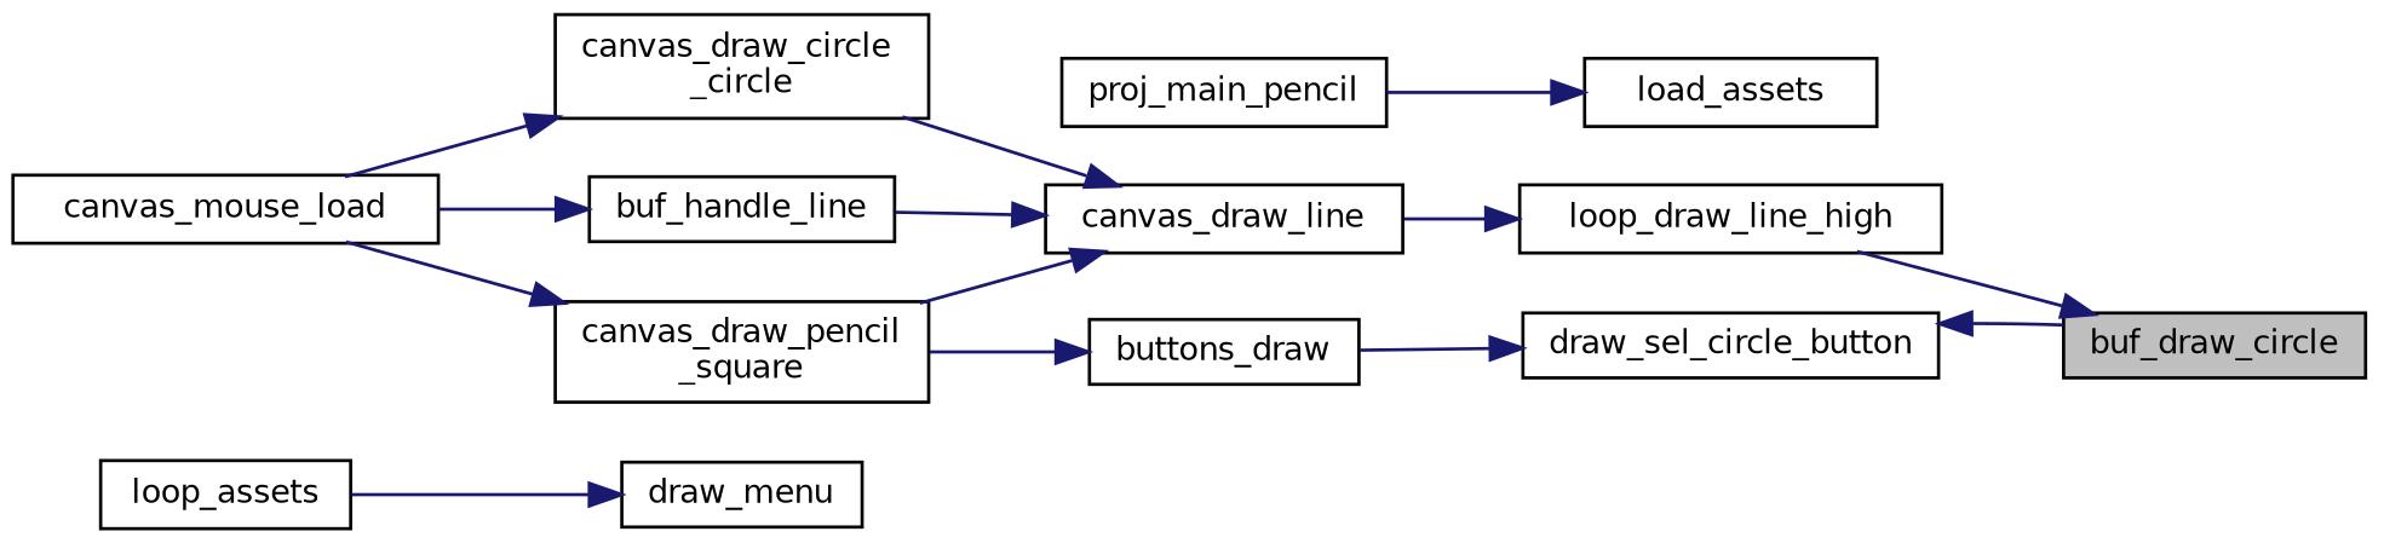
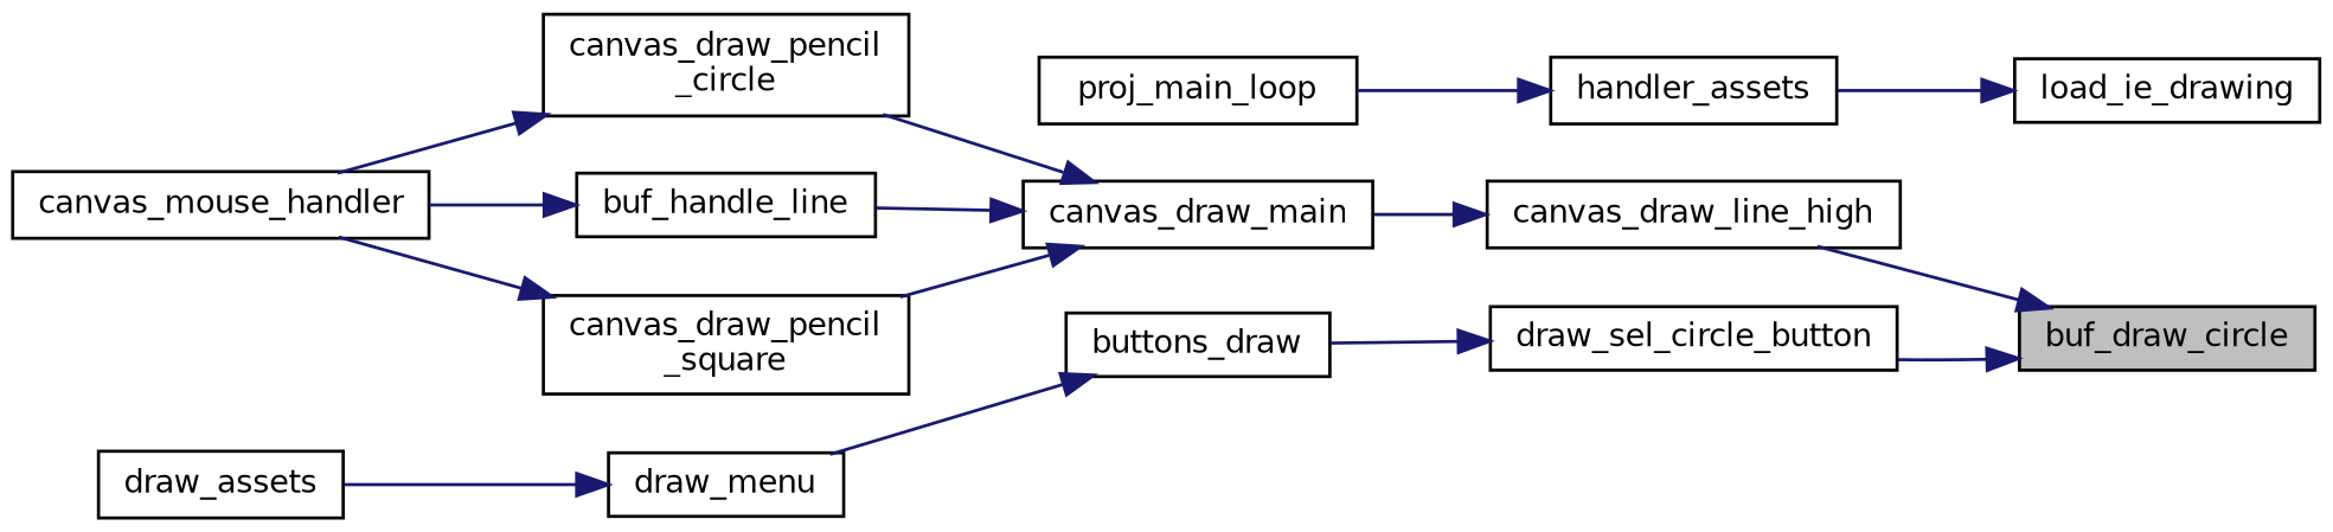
  digraph {
    rankdir=RL
    node [color=black fillcolor=white fontname=Helvetica fontsize=10 shape=record style=filled]
    edge [color=midnightblue dir=back fontname=Helvetica fontsize=10 labelfontname=Helvetica labelfontsize=10 style=solid]
    n1 [fillcolor=grey75 fontcolor=black height=0.2 label=buf_draw_circle width=0.4]
-   n2 [height=0.2 label=loop_draw_line_high width=0.4]
+   n2 [height=0.2 label=canvas_draw_line_high width=0.4]
    n3 [height=0.2 label=draw_sel_circle_button width=0.4]
-   n4 [height=0.2 label=canvas_draw_line width=0.4]
+   n4 [height=0.2 label=canvas_draw_main width=0.4]
    n5 [height=0.2 label=buttons_draw width=0.4]
-   n6 [height=0.2 label="canvas_draw_circle\l_circle" width=0.4]
+   n6 [height=0.2 label="canvas_draw_pencil\l_circle" width=0.4]
    n7 [height=0.2 label="canvas_draw_pencil\l_square" width=0.4]
    n8 [height=0.2 label=buf_handle_line width=0.4]
-   n9 [height=0.2 label=canvas_mouse_load width=0.4]
-   n11 [height=0.2 label=load_assets width=0.4]
-   n12 [height=0.2 label=proj_main_pencil width=0.4]
+   n9 [height=0.2 label=canvas_mouse_handler width=0.4]
+   n10 [height=0.2 label=load_ie_drawing width=0.4]
+   n11 [height=0.2 label=handler_assets width=0.4]
+   n12 [height=0.2 label=proj_main_loop width=0.4]
    n13 [height=0.2 label=draw_menu width=0.4]
-   n14 [height=0.2 label=loop_assets width=0.4]
+   n14 [height=0.2 label=draw_assets width=0.4]
    n1 -> n2
-   n3 -> n1
+   n1 -> n3
    n2 -> n4
    n3 -> n5
    n4 -> n6
    n4 -> n7
    n4 -> n8
-   n5 -> n7
+   n5 -> n13
    n6 -> n9
    n7 -> n9
    n8 -> n9
+   n10 -> n11
    n11 -> n12
    n13 -> n14
  }
